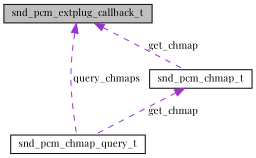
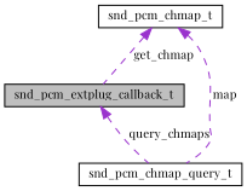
  digraph {
    fontname="Playfair Display"
    node [color=black fillcolor=white fontname="Playfair Display" fontsize=10 shape=record style=filled]
    edge [color=darkorchid3 dir=back fontname="Playfair Display" fontsize=10 labelfontname=Helvetica labelfontsize=10 style=dashed]
    n1 [fillcolor=grey75 fontcolor=black height=0.2 label=snd_pcm_extplug_callback_t width=0.4]
    n2 [height=0.2 label=snd_pcm_chmap_query_t width=0.4]
    n3 [height=0.2 label=snd_pcm_chmap_t width=0.4]
    n1 -> n2 [label=" query_chmaps"]
-   n1 -> n3 [label=" get_chmap"]
-   n3 -> n2 [label=" get_chmap"]
+   n3 -> n1 [label=" get_chmap"]
+   n3 -> n2 [label=" map"]
  }
